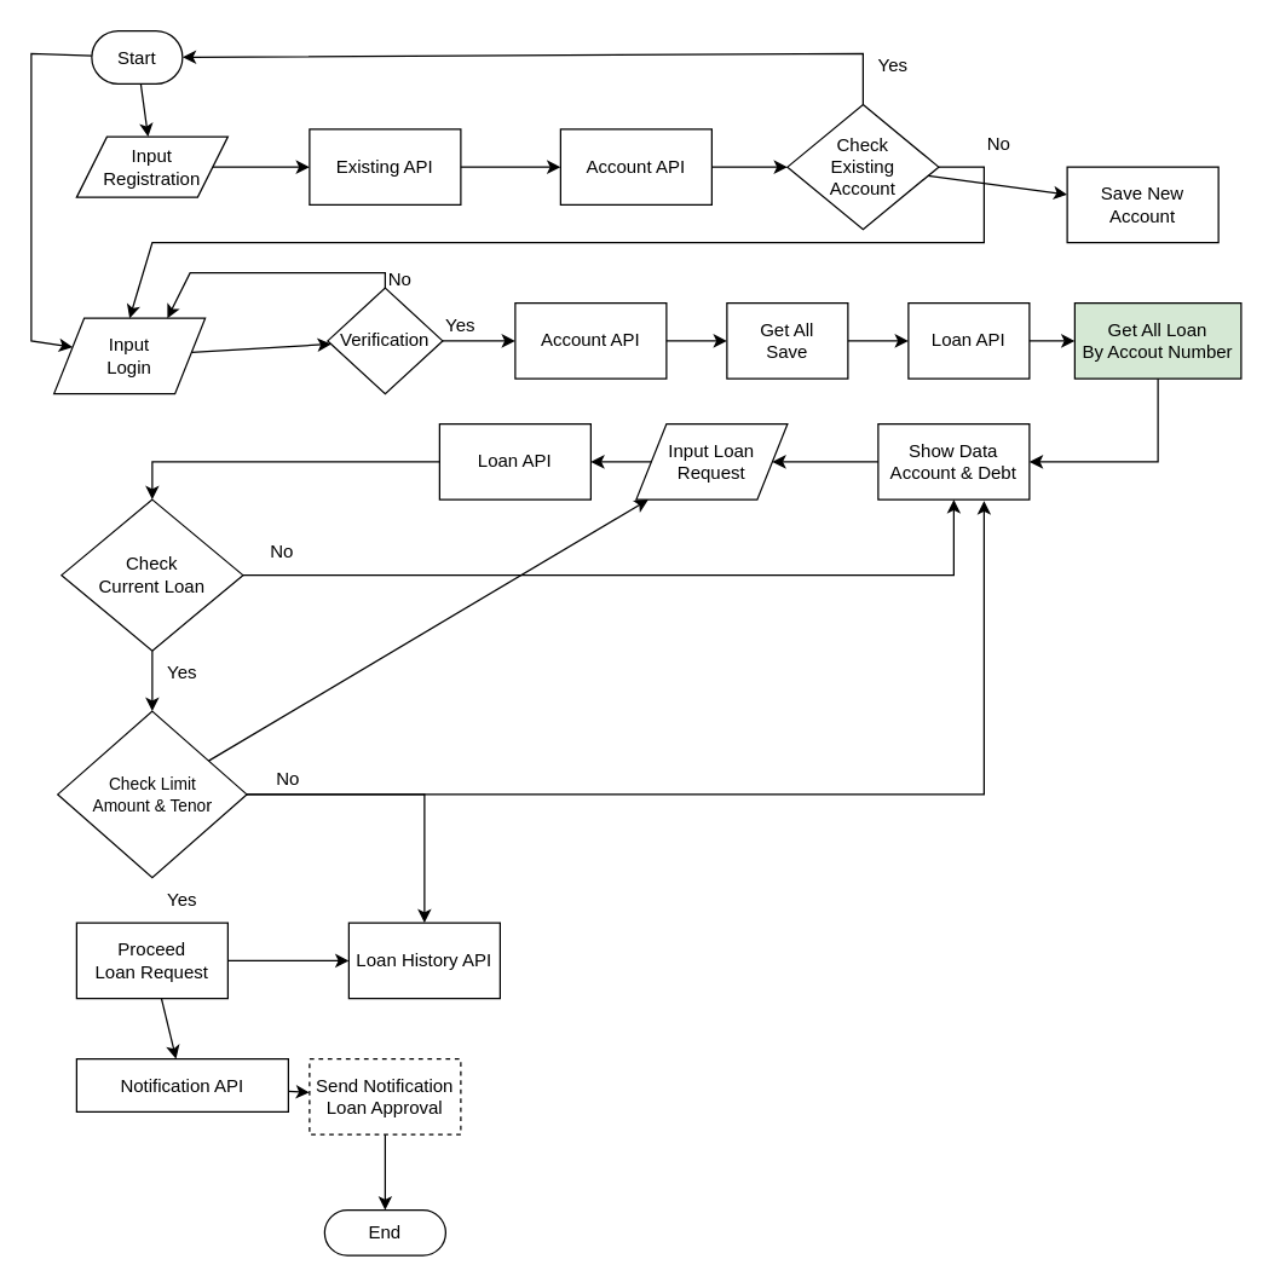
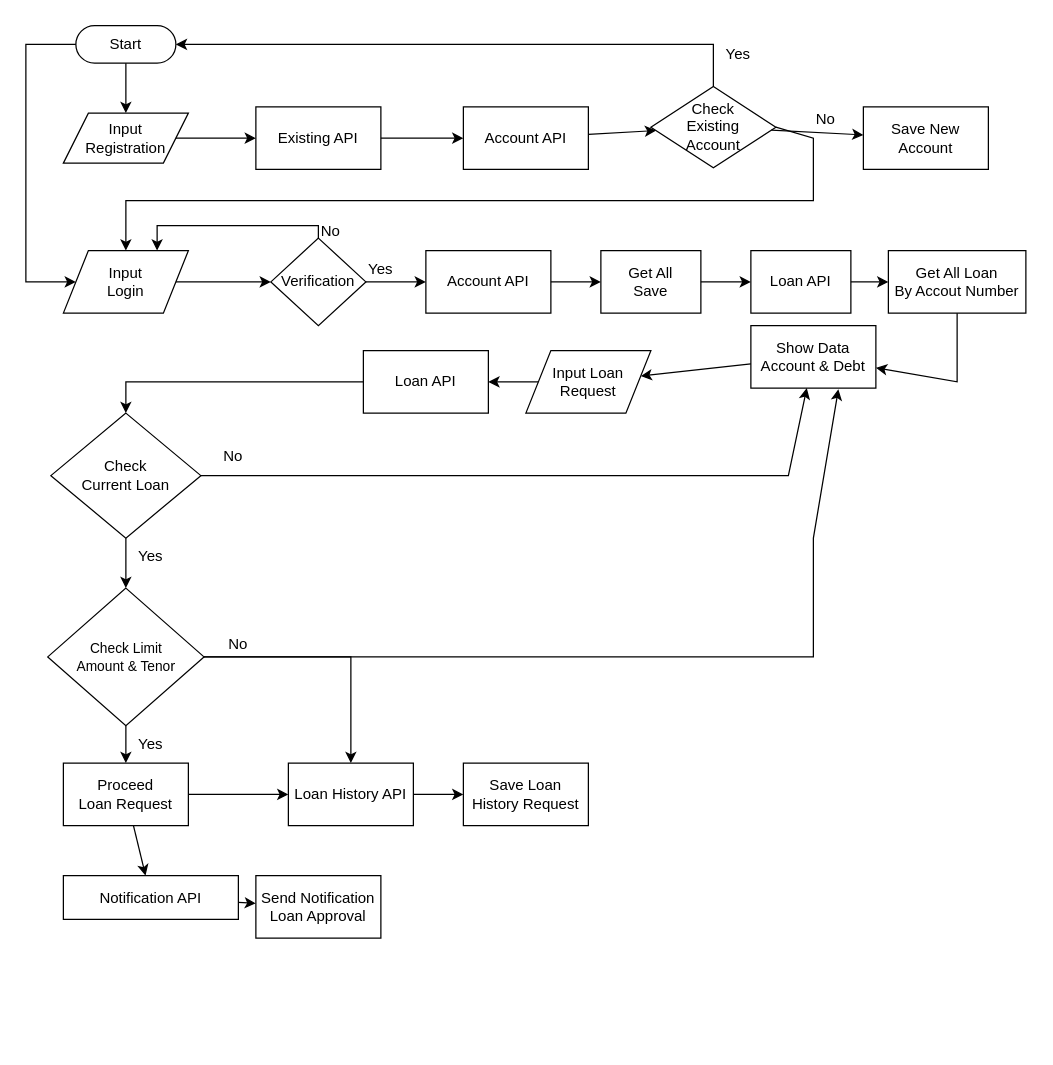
  <mxCell id="0" />
  <mxCell id="1" parent="0" />
- <mxCell id="2" value="Start" style="html=1;dashed=0;whiteSpace=wrap;shape=mxgraph.dfd.start" vertex="1" parent="1"><mxGeometry x="60" y="20" width="60" height="35" as="geometry" /></mxCell>
+ <mxCell id="2" value="Start" style="html=1;dashed=0;whiteSpace=wrap;shape=mxgraph.dfd.start" vertex="1" parent="1"><mxGeometry x="60" y="20" width="80" height="30" as="geometry" /></mxCell>
  <mxCell id="3" value="" style="endArrow=classic;html=1;rounded=0;" edge="1" parent="1" source="2" target="4"><mxGeometry width="50" height="50" relative="1" as="geometry"><mxPoint x="280" y="300" as="sourcePoint" /><mxPoint x="330" y="250" as="targetPoint" /></mxGeometry></mxCell>
  <mxCell id="4" value="Input &lt;br&gt;Registration" style="shape=parallelogram;perimeter=parallelogramPerimeter;whiteSpace=wrap;html=1;dashed=0;" vertex="1" parent="1"><mxGeometry x="50" y="90" width="100" height="40" as="geometry" /></mxCell>
  <mxCell id="5" value="Existing API" style="html=1;dashed=0;whiteSpace=wrap;" vertex="1" parent="1"><mxGeometry x="204" y="85" width="100" height="50" as="geometry" /></mxCell>
  <mxCell id="6" value="" style="endArrow=classic;html=1;rounded=0;" edge="1" parent="1" source="4" target="5"><mxGeometry width="50" height="50" relative="1" as="geometry"><mxPoint x="280" y="300" as="sourcePoint" /><mxPoint x="330" y="250" as="targetPoint" /></mxGeometry></mxCell>
  <mxCell id="7" value="Account API" style="html=1;dashed=0;whiteSpace=wrap;" vertex="1" parent="1"><mxGeometry x="370" y="85" width="100" height="50" as="geometry" /></mxCell>
  <mxCell id="8" value="" style="endArrow=classic;html=1;rounded=0;" edge="1" parent="1" source="5" target="7"><mxGeometry width="50" height="50" relative="1" as="geometry"><mxPoint x="280" y="250" as="sourcePoint" /><mxPoint x="330" y="200" as="targetPoint" /></mxGeometry></mxCell>
- <mxCell id="9" value="Check&lt;br&gt;Existing &lt;br&gt;Account" style="shape=rhombus;html=1;dashed=0;whiteSpace=wrap;perimeter=rhombusPerimeter;" vertex="1" parent="1"><mxGeometry x="520" y="68.75" width="100" height="82.5" as="geometry" /></mxCell>
+ <mxCell id="9" value="Check&lt;br&gt;Existing &lt;br&gt;Account" style="shape=rhombus;html=1;dashed=0;whiteSpace=wrap;perimeter=rhombusPerimeter;" vertex="1" parent="1"><mxGeometry x="520" y="68.75" width="100" height="65" as="geometry" /></mxCell>
  <mxCell id="10" value="" style="endArrow=classic;html=1;rounded=0;" edge="1" parent="1" source="7" target="9"><mxGeometry width="50" height="50" relative="1" as="geometry"><mxPoint x="260" y="250" as="sourcePoint" /><mxPoint x="310" y="200" as="targetPoint" /></mxGeometry></mxCell>
  <mxCell id="11" value="" style="endArrow=classic;html=1;rounded=0;" edge="1" parent="1" source="9" target="2"><mxGeometry width="50" height="50" relative="1" as="geometry"><mxPoint x="260" y="250" as="sourcePoint" /><mxPoint x="310" y="200" as="targetPoint" /><Array as="points"><mxPoint x="570" y="35" /></Array></mxGeometry></mxCell>
- <mxCell id="12" value="Save New&lt;br&gt;Account" style="html=1;dashed=0;whiteSpace=wrap;" vertex="1" parent="1"><mxGeometry x="705" y="110" width="100" height="50" as="geometry" /></mxCell>
+ <mxCell id="12" value="Save New&lt;br&gt;Account" style="html=1;dashed=0;whiteSpace=wrap;" vertex="1" parent="1"><mxGeometry x="690" y="85" width="100" height="50" as="geometry" /></mxCell>
  <mxCell id="13" value="" style="endArrow=classic;html=1;rounded=0;" edge="1" parent="1" source="9" target="12"><mxGeometry width="50" height="50" relative="1" as="geometry"><mxPoint x="260" y="250" as="sourcePoint" /><mxPoint x="310" y="200" as="targetPoint" /><Array as="points" /></mxGeometry></mxCell>
- <mxCell id="14" value="Input &lt;br&gt;Login" style="shape=parallelogram;perimeter=parallelogramPerimeter;whiteSpace=wrap;html=1;dashed=0;" vertex="1" parent="1"><mxGeometry x="35" y="210" width="100" height="50" as="geometry" /></mxCell>
+ <mxCell id="14" value="Input &lt;br&gt;Login" style="shape=parallelogram;perimeter=parallelogramPerimeter;whiteSpace=wrap;html=1;dashed=0;" vertex="1" parent="1"><mxGeometry x="50" y="200" width="100" height="50" as="geometry" /></mxCell>
  <mxCell id="15" value="" style="endArrow=classic;html=1;rounded=0;" edge="1" parent="1" source="2" target="14"><mxGeometry width="50" height="50" relative="1" as="geometry"><mxPoint x="110" y="60" as="sourcePoint" /><mxPoint x="110" y="100" as="targetPoint" /><Array as="points"><mxPoint x="20" y="35" /><mxPoint x="20" y="225" /></Array></mxGeometry></mxCell>
  <mxCell id="16" value="Verification" style="shape=rhombus;html=1;dashed=0;whiteSpace=wrap;perimeter=rhombusPerimeter;" vertex="1" parent="1"><mxGeometry x="216" y="190" width="76" height="70" as="geometry" /></mxCell>
  <mxCell id="17" value="" style="endArrow=classic;html=1;rounded=0;entryX=0.75;entryY=0;entryDx=0;entryDy=0;" edge="1" parent="1" source="16" target="14"><mxGeometry width="50" height="50" relative="1" as="geometry"><mxPoint x="360" y="250" as="sourcePoint" /><mxPoint x="410" y="200" as="targetPoint" /><Array as="points"><mxPoint x="254" y="180" /><mxPoint x="125" y="180" /></Array></mxGeometry></mxCell>
  <mxCell id="18" value="" style="endArrow=classic;html=1;rounded=0;" edge="1" parent="1" source="14" target="16"><mxGeometry width="50" height="50" relative="1" as="geometry"><mxPoint x="360" y="250" as="sourcePoint" /><mxPoint x="410" y="200" as="targetPoint" /></mxGeometry></mxCell>
  <mxCell id="19" value="Account API" style="html=1;dashed=0;whiteSpace=wrap;" vertex="1" parent="1"><mxGeometry x="340" y="200" width="100" height="50" as="geometry" /></mxCell>
  <mxCell id="20" value="" style="endArrow=classic;html=1;rounded=0;" edge="1" parent="1" source="16" target="19"><mxGeometry width="50" height="50" relative="1" as="geometry"><mxPoint x="314" y="120" as="sourcePoint" /><mxPoint x="380" y="120" as="targetPoint" /></mxGeometry></mxCell>
  <mxCell id="21" value="Get All &lt;br&gt;Save" style="html=1;dashed=0;whiteSpace=wrap;" vertex="1" parent="1"><mxGeometry x="480" y="200" width="80" height="50" as="geometry" /></mxCell>
  <mxCell id="22" value="" style="endArrow=classic;html=1;rounded=0;" edge="1" parent="1" source="19" target="21"><mxGeometry width="50" height="50" relative="1" as="geometry"><mxPoint x="540" y="250" as="sourcePoint" /><mxPoint x="590" y="200" as="targetPoint" /></mxGeometry></mxCell>
  <mxCell id="23" value="Loan API" style="html=1;dashed=0;whiteSpace=wrap;" vertex="1" parent="1"><mxGeometry x="600" y="200" width="80" height="50" as="geometry" /></mxCell>
- <mxCell id="24" value="Get All Loan&lt;br&gt;By Accout Number" style="html=1;dashed=0;whiteSpace=wrap;fillColor=#d5e8d4;" vertex="1" parent="1"><mxGeometry x="710" y="200" width="110" height="50" as="geometry" /></mxCell>
+ <mxCell id="24" value="Get All Loan&lt;br&gt;By Accout Number" style="html=1;dashed=0;whiteSpace=wrap;" vertex="1" parent="1"><mxGeometry x="710" y="200" width="110" height="50" as="geometry" /></mxCell>
  <mxCell id="25" value="" style="endArrow=classic;html=1;rounded=0;" edge="1" parent="1" source="21" target="23"><mxGeometry width="50" height="50" relative="1" as="geometry"><mxPoint x="540" y="250" as="sourcePoint" /><mxPoint x="590" y="200" as="targetPoint" /></mxGeometry></mxCell>
  <mxCell id="26" value="" style="endArrow=classic;html=1;rounded=0;" edge="1" parent="1" source="23" target="24"><mxGeometry width="50" height="50" relative="1" as="geometry"><mxPoint x="540" y="250" as="sourcePoint" /><mxPoint x="590" y="200" as="targetPoint" /></mxGeometry></mxCell>
- <mxCell id="27" value="Show Data&lt;br&gt;Account &amp;amp; Debt" style="html=1;dashed=0;whiteSpace=wrap;" vertex="1" parent="1"><mxGeometry x="580" y="280" width="100" height="50" as="geometry" /></mxCell>
+ <mxCell id="27" value="Show Data&lt;br&gt;Account &amp;amp; Debt" style="html=1;dashed=0;whiteSpace=wrap;" vertex="1" parent="1"><mxGeometry x="600" y="260" width="100" height="50" as="geometry" /></mxCell>
  <mxCell id="28" value="" style="endArrow=classic;html=1;rounded=0;" edge="1" parent="1" source="24" target="27"><mxGeometry width="50" height="50" relative="1" as="geometry"><mxPoint x="310" y="250" as="sourcePoint" /><mxPoint x="360" y="200" as="targetPoint" /><Array as="points"><mxPoint x="765" y="305" /></Array></mxGeometry></mxCell>
  <mxCell id="29" value="Input Loan&lt;br&gt;Request" style="shape=parallelogram;perimeter=parallelogramPerimeter;whiteSpace=wrap;html=1;dashed=0;" vertex="1" parent="1"><mxGeometry x="420" y="280" width="100" height="50" as="geometry" /></mxCell>
  <mxCell id="30" value="" style="endArrow=classic;html=1;rounded=0;" edge="1" parent="1" source="27" target="29"><mxGeometry width="50" height="50" relative="1" as="geometry"><mxPoint x="350" y="250" as="sourcePoint" /><mxPoint x="400" y="200" as="targetPoint" /></mxGeometry></mxCell>
  <mxCell id="31" value="Loan API" style="html=1;dashed=0;whiteSpace=wrap;" vertex="1" parent="1"><mxGeometry x="290" y="280" width="100" height="50" as="geometry" /></mxCell>
  <mxCell id="32" value="" style="endArrow=classic;html=1;rounded=0;" edge="1" parent="1" source="29" target="31"><mxGeometry width="50" height="50" relative="1" as="geometry"><mxPoint x="350" y="250" as="sourcePoint" /><mxPoint x="400" y="200" as="targetPoint" /></mxGeometry></mxCell>
  <mxCell id="33" value="Check&lt;br&gt;Current Loan" style="shape=rhombus;html=1;dashed=0;whiteSpace=wrap;perimeter=rhombusPerimeter;" vertex="1" parent="1"><mxGeometry x="40" y="330" width="120" height="100" as="geometry" /></mxCell>
  <mxCell id="34" value="" style="endArrow=classic;html=1;rounded=0;" edge="1" parent="1" source="31" target="33"><mxGeometry width="50" height="50" relative="1" as="geometry"><mxPoint x="350" y="250" as="sourcePoint" /><mxPoint x="400" y="200" as="targetPoint" /><Array as="points"><mxPoint x="100" y="305" /></Array></mxGeometry></mxCell>
  <mxCell id="35" value="" style="endArrow=classic;html=1;rounded=0;" edge="1" parent="1" source="33" target="27"><mxGeometry width="50" height="50" relative="1" as="geometry"><mxPoint x="350" y="310" as="sourcePoint" /><mxPoint x="400" y="260" as="targetPoint" /><Array as="points"><mxPoint x="630" y="380" /></Array></mxGeometry></mxCell>
  <mxCell id="36" value="&lt;font style=&quot;font-size: 11px;&quot;&gt;Check Limit&lt;br&gt;Amount &amp;amp; Teno&lt;/font&gt;r" style="shape=rhombus;html=1;dashed=0;whiteSpace=wrap;perimeter=rhombusPerimeter;" vertex="1" parent="1"><mxGeometry x="37.5" y="470" width="125" height="110" as="geometry" /></mxCell>
  <mxCell id="37" value="" style="endArrow=classic;html=1;rounded=0;" edge="1" parent="1" source="33" target="36"><mxGeometry width="50" height="50" relative="1" as="geometry"><mxPoint x="350" y="410" as="sourcePoint" /><mxPoint x="400" y="360" as="targetPoint" /></mxGeometry></mxCell>
  <mxCell id="38" value="" style="endArrow=classic;html=1;rounded=0;entryX=0.7;entryY=1.017;entryDx=0;entryDy=0;entryPerimeter=0;" edge="1" parent="1" source="36" target="27"><mxGeometry width="50" height="50" relative="1" as="geometry"><mxPoint x="350" y="450" as="sourcePoint" /><mxPoint x="400" y="400" as="targetPoint" /><Array as="points"><mxPoint x="650" y="525" /><mxPoint x="650" y="430" /></Array></mxGeometry></mxCell>
  <mxCell id="39" value="Proceed&lt;br&gt;Loan Request" style="html=1;dashed=0;whiteSpace=wrap;" vertex="1" parent="1"><mxGeometry x="50" y="610" width="100" height="50" as="geometry" /></mxCell>
- <mxCell id="40" value="" style="endArrow=classic;html=1;rounded=0;" edge="1" parent="1" source="36" target="29"><mxGeometry width="50" height="50" relative="1" as="geometry"><mxPoint x="350" y="530" as="sourcePoint" /><mxPoint x="400" y="480" as="targetPoint" /></mxGeometry></mxCell>
+ <mxCell id="40" value="" style="endArrow=classic;html=1;rounded=0;" edge="1" parent="1" source="36" target="39"><mxGeometry width="50" height="50" relative="1" as="geometry"><mxPoint x="350" y="530" as="sourcePoint" /><mxPoint x="400" y="480" as="targetPoint" /></mxGeometry></mxCell>
  <mxCell id="41" value="Loan History API" style="html=1;dashed=0;whiteSpace=wrap;" vertex="1" parent="1"><mxGeometry x="230" y="610" width="100" height="50" as="geometry" /></mxCell>
+ <mxCell id="42" value="Save Loan &lt;br&gt;History Request" style="html=1;dashed=0;whiteSpace=wrap;" vertex="1" parent="1"><mxGeometry x="370" y="610" width="100" height="50" as="geometry" /></mxCell>
  <mxCell id="43" value="" style="endArrow=classic;html=1;rounded=0;" edge="1" parent="1" source="36" target="41"><mxGeometry width="50" height="50" relative="1" as="geometry"><mxPoint x="350" y="590" as="sourcePoint" /><mxPoint x="400" y="540" as="targetPoint" /><Array as="points"><mxPoint x="280" y="525" /></Array></mxGeometry></mxCell>
+ <mxCell id="44" value="" style="endArrow=classic;html=1;rounded=0;" edge="1" parent="1" source="41" target="42"><mxGeometry width="50" height="50" relative="1" as="geometry"><mxPoint x="350" y="590" as="sourcePoint" /><mxPoint x="400" y="540" as="targetPoint" /></mxGeometry></mxCell>
  <mxCell id="45" value="" style="endArrow=classic;html=1;rounded=0;" edge="1" parent="1" source="39" target="41"><mxGeometry width="50" height="50" relative="1" as="geometry"><mxPoint x="110" y="590" as="sourcePoint" /><mxPoint x="110" y="620" as="targetPoint" /></mxGeometry></mxCell>
  <mxCell id="46" value="" style="endArrow=classic;html=1;rounded=0;" edge="1" parent="1" source="39" target="47"><mxGeometry width="50" height="50" relative="1" as="geometry"><mxPoint x="350" y="610" as="sourcePoint" /><mxPoint x="100" y="700" as="targetPoint" /></mxGeometry></mxCell>
  <mxCell id="47" value="Notification API" style="html=1;dashed=0;whiteSpace=wrap;" vertex="1" parent="1"><mxGeometry x="50" y="700" width="140" height="35" as="geometry" /></mxCell>
  <mxCell id="48" value="" style="endArrow=classic;html=1;rounded=0;" edge="1" parent="1" source="47" target="49"><mxGeometry width="50" height="50" relative="1" as="geometry"><mxPoint x="350" y="610" as="sourcePoint" /><mxPoint x="230" y="725" as="targetPoint" /></mxGeometry></mxCell>
- <mxCell id="49" value="Send Notification&lt;br&gt;Loan Approval" style="html=1;dashed=1;whiteSpace=wrap;" vertex="1" parent="1"><mxGeometry x="204" y="700" width="100" height="50" as="geometry" /></mxCell>
- <mxCell id="50" value="" style="endArrow=classic;html=1;rounded=0;" edge="1" parent="1" source="49" target="51"><mxGeometry width="50" height="50" relative="1" as="geometry"><mxPoint x="350" y="670" as="sourcePoint" /><mxPoint x="254" y="790" as="targetPoint" /></mxGeometry></mxCell>
- <mxCell id="51" value="End" style="html=1;dashed=0;whiteSpace=wrap;shape=mxgraph.dfd.start" vertex="1" parent="1"><mxGeometry x="214" y="800" width="80" height="30" as="geometry" /></mxCell>
+ <mxCell id="49" value="Send Notification&lt;br&gt;Loan Approval" style="html=1;dashed=0;whiteSpace=wrap;" vertex="1" parent="1"><mxGeometry x="204" y="700" width="100" height="50" as="geometry" /></mxCell>
  <mxCell id="52" value="Yes" style="text;html=1;strokeColor=none;fillColor=none;align=center;verticalAlign=middle;whiteSpace=wrap;rounded=0;" vertex="1" parent="1"><mxGeometry x="560" y="27.5" width="60" height="30" as="geometry" /></mxCell>
  <mxCell id="53" value="No" style="text;html=1;strokeColor=none;fillColor=none;align=center;verticalAlign=middle;whiteSpace=wrap;rounded=0;" vertex="1" parent="1"><mxGeometry x="630" y="80" width="60" height="30" as="geometry" /></mxCell>
  <mxCell id="54" value="" style="endArrow=classic;html=1;rounded=0;entryX=0.5;entryY=0;entryDx=0;entryDy=0;exitX=1;exitY=0.5;exitDx=0;exitDy=0;" edge="1" parent="1" source="9" target="14"><mxGeometry width="50" height="50" relative="1" as="geometry"><mxPoint x="340" y="380" as="sourcePoint" /><mxPoint x="390" y="330" as="targetPoint" /><Array as="points"><mxPoint x="650" y="110" /><mxPoint x="650" y="160" /><mxPoint x="100" y="160" /></Array></mxGeometry></mxCell>
  <mxCell id="55" value="No" style="text;html=1;strokeColor=none;fillColor=none;align=center;verticalAlign=middle;whiteSpace=wrap;rounded=0;" vertex="1" parent="1"><mxGeometry x="234" y="170" width="60" height="30" as="geometry" /></mxCell>
  <mxCell id="56" value="Yes" style="text;html=1;strokeColor=none;fillColor=none;align=center;verticalAlign=middle;whiteSpace=wrap;rounded=0;" vertex="1" parent="1"><mxGeometry x="274" y="200" width="60" height="30" as="geometry" /></mxCell>
  <mxCell id="57" value="Yes" style="text;html=1;strokeColor=none;fillColor=none;align=center;verticalAlign=middle;whiteSpace=wrap;rounded=0;" vertex="1" parent="1"><mxGeometry x="90" y="430" width="60" height="30" as="geometry" /></mxCell>
  <mxCell id="58" value="No" style="text;html=1;strokeColor=none;fillColor=none;align=center;verticalAlign=middle;whiteSpace=wrap;rounded=0;" vertex="1" parent="1"><mxGeometry x="156" y="350" width="60" height="30" as="geometry" /></mxCell>
  <mxCell id="59" value="No" style="text;html=1;strokeColor=none;fillColor=none;align=center;verticalAlign=middle;whiteSpace=wrap;rounded=0;" vertex="1" parent="1"><mxGeometry x="160" y="500" width="60" height="30" as="geometry" /></mxCell>
  <mxCell id="60" value="Yes" style="text;html=1;strokeColor=none;fillColor=none;align=center;verticalAlign=middle;whiteSpace=wrap;rounded=0;" vertex="1" parent="1"><mxGeometry x="90" y="580" width="60" height="30" as="geometry" /></mxCell>
